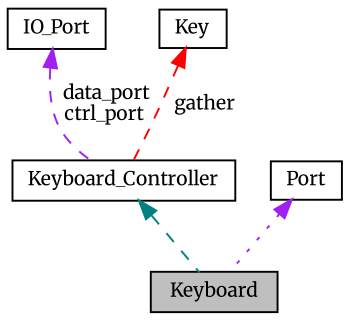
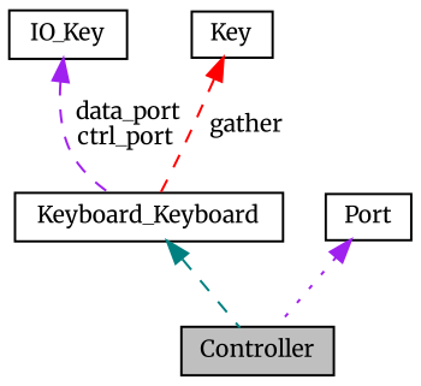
  digraph {
    fontname=Merriweather
    node [color=black fontname=Merriweather fontsize=10 shape=record]
    edge [color=purple dir=back fontname=Merriweather fontsize=10 labelfontname=FreeSans labelfontsize=10 style=dashed]
-   n1 [fillcolor=grey75 fontcolor=black height=0.2 label=Keyboard style=filled width=0.4]
-   n2 [height=0.2 label=Keyboard_Controller width=0.4]
-   n3 [height=0.2 label=IO_Port width=0.4]
+   n1 [fillcolor=grey75 fontcolor=black height=0.2 label=Controller style=filled width=0.4]
+   n2 [height=0.2 label=Keyboard_Keyboard width=0.4]
+   n3 [height=0.2 label=IO_Key width=0.4]
    n4 [height=0.2 label=Key width=0.4]
    n5 [height=0.2 label=Port width=0.4]
    n2 -> n1 [color=teal]
    n3 -> n2 [label=" data_port\nctrl_port"]
    n4 -> n2 [color=red label=" gather"]
    n5 -> n1 [style=dotted]
  }
